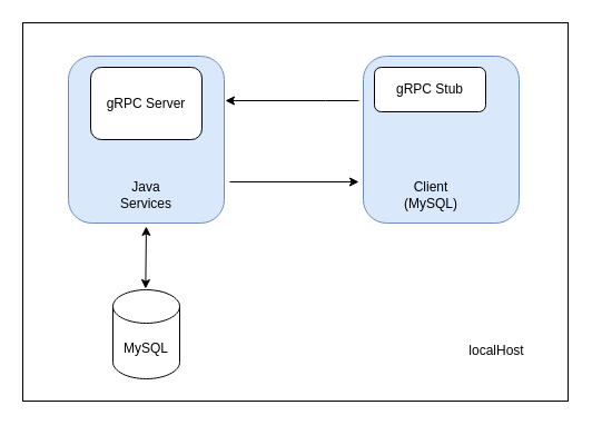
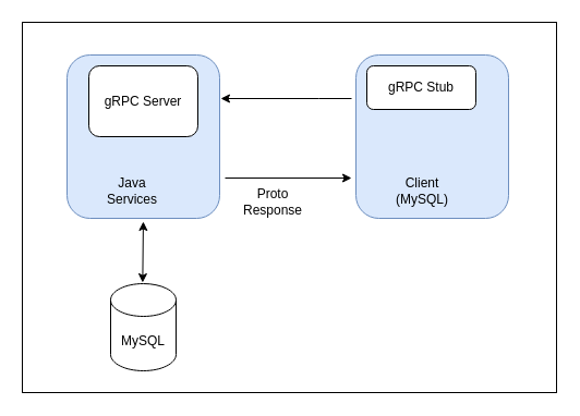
  <mxCell id="0" />
  <mxCell id="1" parent="0" />
  <mxCell id="2" value="" style="rounded=0;whiteSpace=wrap;html=1;" vertex="1" parent="1"><mxGeometry x="20" y="20" width="490" height="340" as="geometry" /></mxCell>
  <mxCell id="3" value="" style="rounded=1;whiteSpace=wrap;html=1;fillColor=#dae8fc;strokeColor=#6c8ebf;" vertex="1" parent="1"><mxGeometry x="61" y="50" width="140" height="150" as="geometry" /></mxCell>
- <mxCell id="4" value="Java Services" style="text;html=1;strokeColor=none;fillColor=none;align=center;verticalAlign=middle;whiteSpace=wrap;rounded=0;" vertex="1" parent="1"><mxGeometry x="101" y="160" width="60" height="30" as="geometry" /></mxCell>
+ <mxCell id="4" value="Java Services" style="text;html=1;strokeColor=none;fillColor=none;align=center;verticalAlign=middle;whiteSpace=wrap;rounded=0;" vertex="1" parent="1"><mxGeometry x="91" y="160" width="60" height="30" as="geometry" /></mxCell>
  <mxCell id="5" value="gRPC Server" style="rounded=1;whiteSpace=wrap;html=1;" vertex="1" parent="1"><mxGeometry x="81" y="60" width="100" height="65" as="geometry" /></mxCell>
  <mxCell id="6" value="" style="rounded=1;whiteSpace=wrap;html=1;fillColor=#dae8fc;strokeColor=#6c8ebf;" vertex="1" parent="1"><mxGeometry x="326" y="50" width="140" height="150" as="geometry" /></mxCell>
  <mxCell id="7" value="gRPC Stub" style="rounded=1;whiteSpace=wrap;html=1;" vertex="1" parent="1"><mxGeometry x="336" y="60" width="100" height="40" as="geometry" /></mxCell>
  <mxCell id="8" value="Client (MySQL)" style="text;html=1;strokeColor=none;fillColor=none;align=center;verticalAlign=middle;whiteSpace=wrap;rounded=0;" vertex="1" parent="1"><mxGeometry x="357" y="160" width="60" height="30" as="geometry" /></mxCell>
  <mxCell id="9" value="" style="endArrow=classic;html=1;rounded=0;" edge="1" parent="1"><mxGeometry width="50" height="50" relative="1" as="geometry"><mxPoint x="206" y="163" as="sourcePoint" /><mxPoint x="322" y="163" as="targetPoint" /></mxGeometry></mxCell>
+ <mxCell id="10" value="Proto Response" style="text;html=1;strokeColor=none;fillColor=none;align=center;verticalAlign=middle;whiteSpace=wrap;rounded=0;" vertex="1" parent="1"><mxGeometry x="220" y="170" width="60" height="30" as="geometry" /></mxCell>
  <mxCell id="11" value="" style="endArrow=classic;html=1;rounded=0;" edge="1" parent="1"><mxGeometry width="50" height="50" relative="1" as="geometry"><mxPoint x="322" y="90" as="sourcePoint" /><mxPoint x="202" y="90" as="targetPoint" /><Array as="points"><mxPoint x="292" y="90" /></Array></mxGeometry></mxCell>
  <mxCell id="12" value="MySQL" style="shape=cylinder3;whiteSpace=wrap;html=1;boundedLbl=1;backgroundOutline=1;size=15;" vertex="1" parent="1"><mxGeometry x="101" y="260" width="60" height="80" as="geometry" /></mxCell>
  <mxCell id="13" value="" style="endArrow=classic;startArrow=classic;html=1;rounded=0;exitX=0.571;exitY=1;exitDx=0;exitDy=0;exitPerimeter=0;entryX=0.656;entryY=-0.05;entryDx=0;entryDy=0;entryPerimeter=0;" edge="1" parent="1"><mxGeometry width="50" height="50" relative="1" as="geometry"><mxPoint x="130.94" y="203" as="sourcePoint" /><mxPoint x="130.36" y="259" as="targetPoint" /></mxGeometry></mxCell>
- <mxCell id="14" value="localHost" style="text;html=1;strokeColor=none;fillColor=none;align=center;verticalAlign=middle;whiteSpace=wrap;rounded=0;" vertex="1" parent="1"><mxGeometry x="416" y="300" width="60" height="30" as="geometry" /></mxCell>
